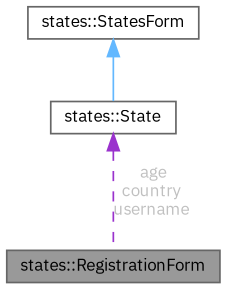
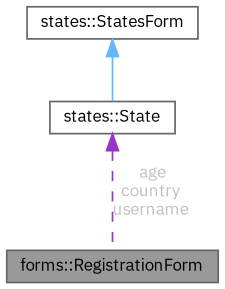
  digraph {
    fontname="IBM Plex Sans"
    node [color=gray40 fillcolor=white fontname="IBM Plex Sans" fontsize=10 shape=box style=filled]
    edge [dir=back fontname="IBM Plex Sans" fontsize=10 labelfontname=Helvetica labelfontsize=10]
-   n1 [fillcolor=grey60 fontcolor=black height=0.2 label="states::RegistrationForm" width=0.4]
+   n1 [fillcolor=grey60 fontcolor=black height=0.2 label="forms::RegistrationForm" width=0.4]
    n2 [height=0.2 label="states::StatesForm" width=0.4]
    n3 [height=0.2 label="states::State" width=0.4]
    n2 -> n3 [color=steelblue1 style=solid]
    n3 -> n1 [color=darkorchid3 fontcolor=grey label=" age\ncountry\nusername" style=dashed]
  }
